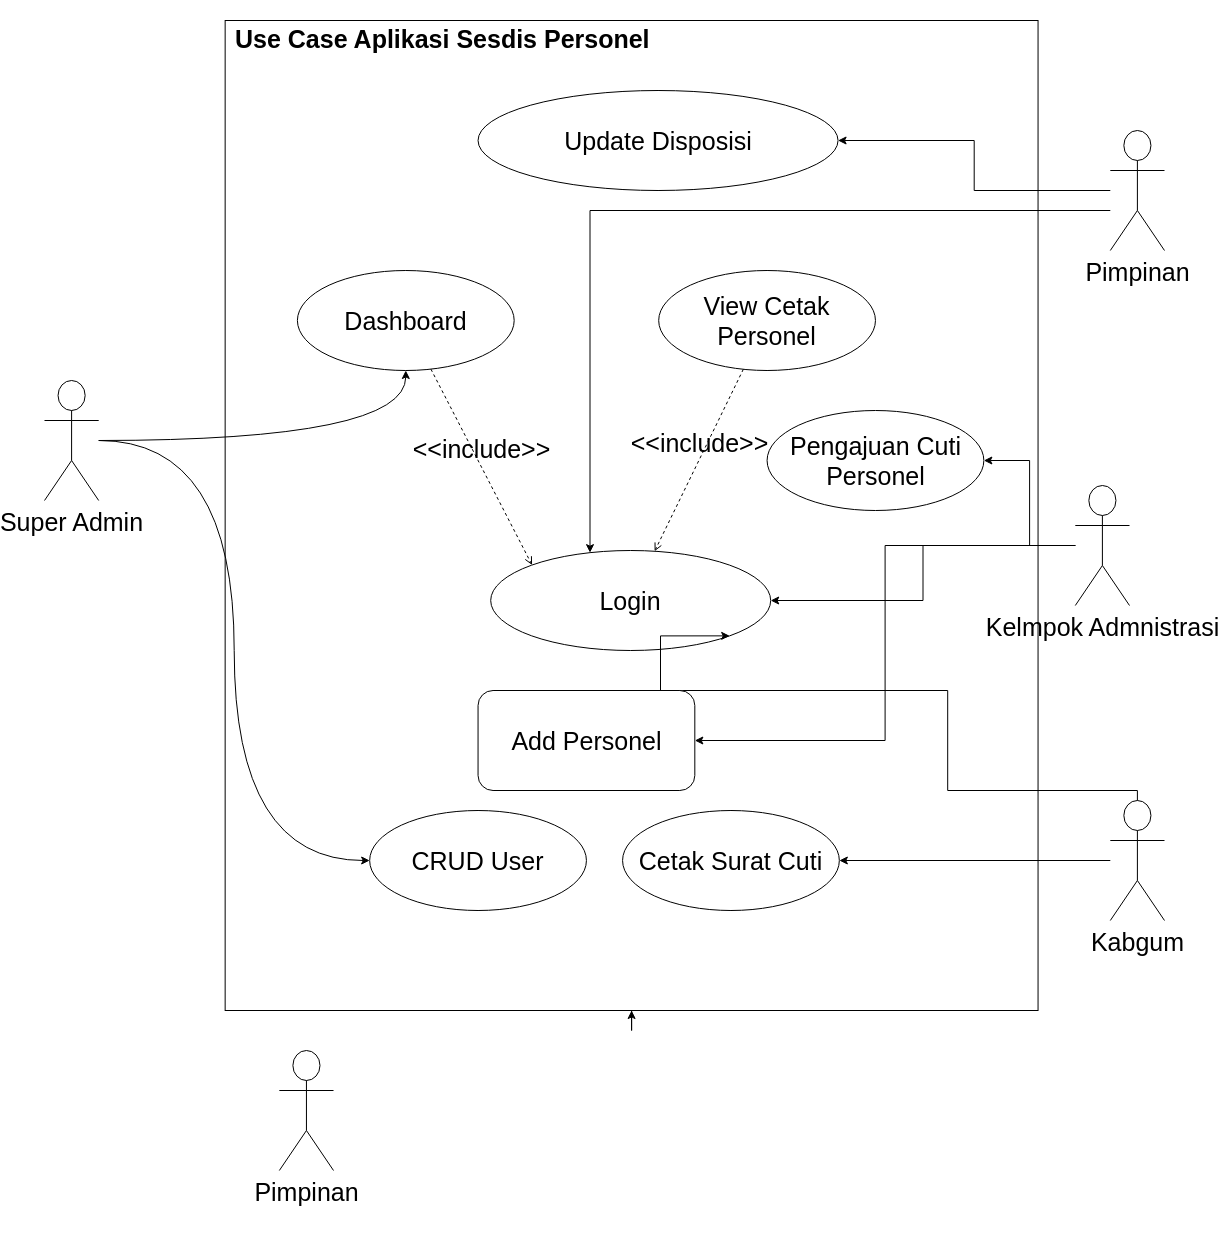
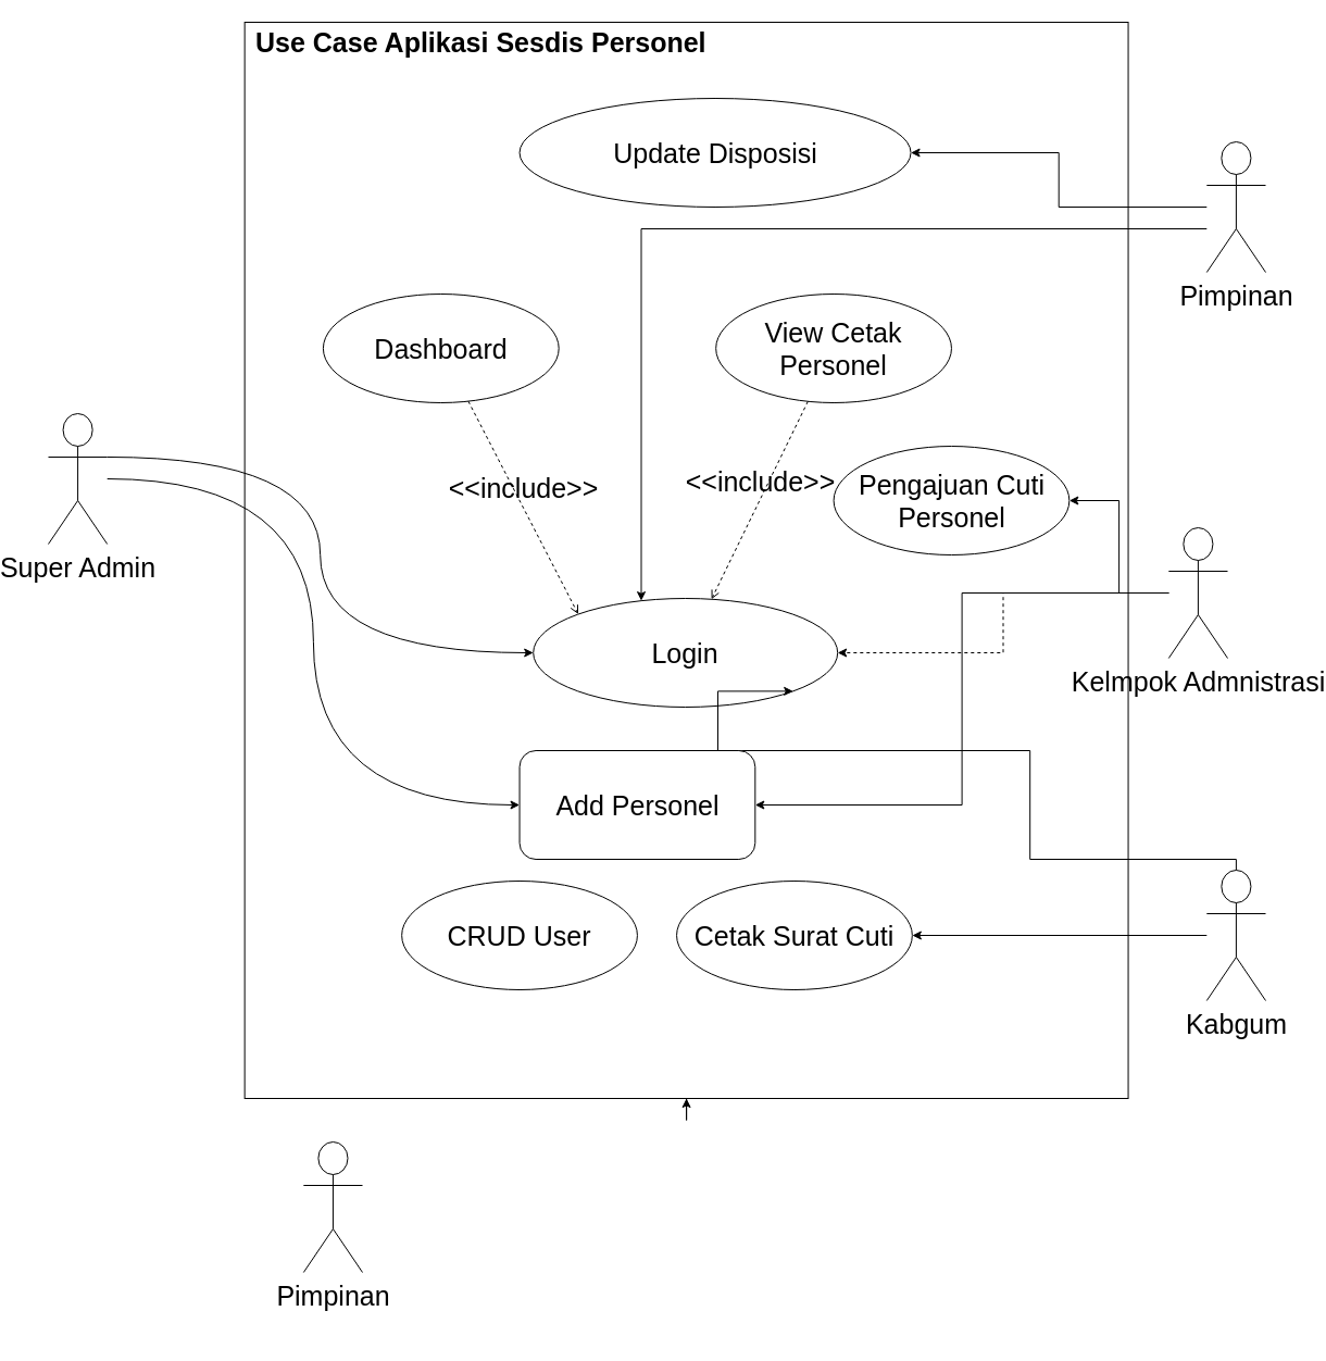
  <mxCell id="0" style=";html=1;" />
  <mxCell id="1" style=";html=1;" parent="0" />
  <mxCell id="2" value="" style="group;fontSize=25;" vertex="1" connectable="0" parent="1"><mxGeometry x="20" y="20" width="1120" height="1210" as="geometry" /></mxCell>
  <mxCell id="3" value="&lt;p style=&quot;margin: 4px 0px 0px 10px; text-align: left; font-size: 25px;&quot;&gt;&lt;b style=&quot;font-size: 25px;&quot;&gt;Use Case Aplikasi Sesdis Personel&lt;/b&gt;&lt;/p&gt;" style="html=1;strokeWidth=1;shape=mxgraph.sysml.package;html=1;overflow=fill;whiteSpace=wrap;fillColor=none;gradientColor=none;fontSize=25;align=center;labelX=0;" parent="2" vertex="1"><mxGeometry x="180.645" width="812.903" height="990" as="geometry" /></mxCell>
  <mxCell id="4" value="Super Admin" style="shape=umlActor;verticalLabelPosition=bottom;verticalAlign=top;html=1;outlineConnect=0;fontSize=25;" vertex="1" parent="2"><mxGeometry y="360" width="54.194" height="120.0" as="geometry" /></mxCell>
  <mxCell id="5" value="Pimpinan" style="shape=umlActor;verticalLabelPosition=bottom;verticalAlign=top;html=1;outlineConnect=0;fontSize=25;" vertex="1" parent="2"><mxGeometry x="1065.806" y="110.0" width="54.194" height="120.0" as="geometry" /></mxCell>
  <mxCell id="6" style="edgeStyle=orthogonalEdgeStyle;rounded=0;orthogonalLoop=1;jettySize=auto;html=1;entryX=1;entryY=0.5;entryDx=0;entryDy=0;" edge="1" parent="2" source="7" target="16"><mxGeometry relative="1" as="geometry" /></mxCell>
  <mxCell id="7" value="Kelmpok Admnistrasi" style="shape=umlActor;verticalLabelPosition=bottom;verticalAlign=top;html=1;outlineConnect=0;fontSize=25;" vertex="1" parent="2"><mxGeometry x="1030.806" y="465" width="54.194" height="120.0" as="geometry" /></mxCell>
  <mxCell id="8" value="Kabgum" style="shape=umlActor;verticalLabelPosition=bottom;verticalAlign=top;html=1;outlineConnect=0;fontSize=25;" vertex="1" parent="2"><mxGeometry x="1065.806" y="780.0" width="54.194" height="120.0" as="geometry" /></mxCell>
  <mxCell id="9" value="Login" style="ellipse;whiteSpace=wrap;html=1;fontSize=25;" vertex="1" parent="2"><mxGeometry x="446.194" y="530.0" width="280" height="100.0" as="geometry" /></mxCell>
+ <mxCell id="10" style="edgeStyle=orthogonalEdgeStyle;orthogonalLoop=1;jettySize=auto;html=1;exitX=1;exitY=0.333;exitDx=0;exitDy=0;exitPerimeter=0;curved=1;entryX=0;entryY=0.5;entryDx=0;entryDy=0;fontSize=25;" edge="1" parent="2" source="4" target="9"><mxGeometry relative="1" as="geometry" /></mxCell>
  <mxCell id="11" style="edgeStyle=orthogonalEdgeStyle;rounded=0;orthogonalLoop=1;jettySize=auto;html=1;fontSize=25;" edge="1" parent="2" source="5" target="9"><mxGeometry relative="1" as="geometry"><Array as="points"><mxPoint x="545.548" y="190.0" /></Array></mxGeometry></mxCell>
- <mxCell id="12" style="edgeStyle=orthogonalEdgeStyle;rounded=0;orthogonalLoop=1;jettySize=auto;html=1;fontSize=25;" edge="1" parent="2" source="7" target="9"><mxGeometry relative="1" as="geometry" /></mxCell>
+ <mxCell id="12" style="edgeStyle=orthogonalEdgeStyle;rounded=0;orthogonalLoop=1;jettySize=auto;html=1;fontSize=25;dashed=1;" edge="1" parent="2" source="7" target="9"><mxGeometry relative="1" as="geometry" /></mxCell>
  <mxCell id="13" style="edgeStyle=orthogonalEdgeStyle;rounded=0;orthogonalLoop=1;jettySize=auto;html=1;entryX=1;entryY=1;entryDx=0;entryDy=0;fontSize=25;" edge="1" parent="2" source="8" target="9"><mxGeometry relative="1" as="geometry"><Array as="points"><mxPoint x="1092.903" y="770.0" /><mxPoint x="903.226" y="770.0" /><mxPoint x="903.226" y="670.0" /><mxPoint x="616" y="670.0" /></Array></mxGeometry></mxCell>
  <mxCell id="14" value="Dashboard" style="ellipse;whiteSpace=wrap;html=1;fontSize=25;" vertex="1" parent="2"><mxGeometry x="252.903" y="250.0" width="216.774" height="100.0" as="geometry" /></mxCell>
  <mxCell id="15" value="View Cetak Personel" style="ellipse;whiteSpace=wrap;html=1;fontSize=25;" vertex="1" parent="2"><mxGeometry x="614.194" y="250.0" width="216.774" height="100.0" as="geometry" /></mxCell>
  <mxCell id="16" value="Add Personel" style="whiteSpace=wrap;html=1;fontSize=25;rounded=1;" vertex="1" parent="2"><mxGeometry x="433.548" y="670.0" width="216.774" height="100.0" as="geometry" /></mxCell>
- <mxCell id="17" style="edgeStyle=orthogonalEdgeStyle;orthogonalLoop=1;jettySize=auto;html=1;curved=1;fontSize=25;" edge="1" parent="2" source="4" target="14"><mxGeometry relative="1" as="geometry" /></mxCell>
+ <mxCell id="17" style="edgeStyle=orthogonalEdgeStyle;orthogonalLoop=1;jettySize=auto;html=1;entryX=0;entryY=0.5;entryDx=0;entryDy=0;curved=1;fontSize=25;" edge="1" parent="2" source="4" target="16"><mxGeometry relative="1" as="geometry" /></mxCell>
  <mxCell id="18" value="Update Disposisi" style="ellipse;whiteSpace=wrap;html=1;fontSize=25;" vertex="1" parent="2"><mxGeometry x="433.548" y="70.0" width="360" height="100.0" as="geometry" /></mxCell>
  <mxCell id="19" style="edgeStyle=orthogonalEdgeStyle;rounded=0;orthogonalLoop=1;jettySize=auto;html=1;fontSize=25;" edge="1" parent="2" source="5" target="18"><mxGeometry relative="1" as="geometry" /></mxCell>
  <mxCell id="20" value="CRUD User" style="ellipse;whiteSpace=wrap;html=1;fontSize=25;" vertex="1" parent="2"><mxGeometry x="325.161" y="790.0" width="216.774" height="100.0" as="geometry" /></mxCell>
  <mxCell id="21" value="Pengajuan Cuti Personel" style="ellipse;whiteSpace=wrap;html=1;fontSize=25;" vertex="1" parent="2"><mxGeometry x="722.581" y="390.0" width="216.774" height="100.0" as="geometry" /></mxCell>
  <mxCell id="22" value="Cetak Surat Cuti" style="ellipse;whiteSpace=wrap;html=1;fontSize=25;" vertex="1" parent="2"><mxGeometry x="578.065" y="790.0" width="216.774" height="100.0" as="geometry" /></mxCell>
- <mxCell id="23" style="edgeStyle=orthogonalEdgeStyle;orthogonalLoop=1;jettySize=auto;html=1;entryX=0;entryY=0.5;entryDx=0;entryDy=0;curved=1;fontSize=25;" edge="1" parent="2" source="4" target="20"><mxGeometry relative="1" as="geometry" /></mxCell>
  <mxCell id="24" value="&amp;lt;&amp;lt;include&amp;gt;&amp;gt;" style="edgeStyle=none;html=1;endArrow=open;verticalAlign=bottom;dashed=1;labelBackgroundColor=none;rounded=0;entryX=0;entryY=0;entryDx=0;entryDy=0;fontSize=25;" edge="1" parent="2" source="14" target="9"><mxGeometry width="160" relative="1" as="geometry"><mxPoint x="500.387" y="770.0" as="sourcePoint" /><mxPoint x="789.419" y="770.0" as="targetPoint" /></mxGeometry></mxCell>
  <mxCell id="25" style="edgeStyle=orthogonalEdgeStyle;rounded=0;orthogonalLoop=1;jettySize=auto;html=1;fontSize=25;" edge="1" parent="2" source="7" target="21"><mxGeometry relative="1" as="geometry" /></mxCell>
  <mxCell id="26" value="&amp;lt;&amp;lt;include&amp;gt;&amp;gt;" style="edgeStyle=none;html=1;endArrow=open;verticalAlign=bottom;dashed=1;labelBackgroundColor=none;rounded=0;fontSize=25;" edge="1" parent="2" source="15" target="9"><mxGeometry width="160" relative="1" as="geometry"><mxPoint x="343.226" y="356.0" as="sourcePoint" /><mxPoint x="444.387" y="276.0" as="targetPoint" /></mxGeometry></mxCell>
  <mxCell id="27" style="edgeStyle=orthogonalEdgeStyle;rounded=0;orthogonalLoop=1;jettySize=auto;html=1;entryX=1;entryY=0.5;entryDx=0;entryDy=0;fontSize=25;" edge="1" parent="2" source="8" target="22"><mxGeometry relative="1" as="geometry" /></mxCell>
  <mxCell id="28" style="edgeStyle=orthogonalEdgeStyle;rounded=0;orthogonalLoop=1;jettySize=auto;html=1;exitX=0.5;exitY=1;exitDx=0;exitDy=0;exitPerimeter=0;fontSize=25;" edge="1" parent="2" source="3" target="3"><mxGeometry relative="1" as="geometry" /></mxCell>
  <mxCell id="29" value="Pimpinan" style="shape=umlActor;verticalLabelPosition=bottom;verticalAlign=top;html=1;outlineConnect=0;fontSize=25;" vertex="1" parent="2"><mxGeometry x="234.839" y="1030.0" width="54.194" height="120.0" as="geometry" /></mxCell>
